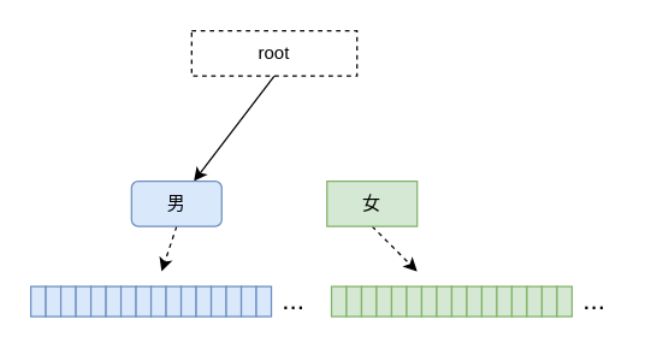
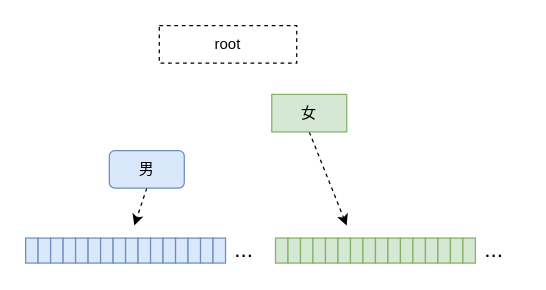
  <mxCell id="0" />
  <mxCell id="1" parent="0" />
- <mxCell id="2" style="rounded=0;orthogonalLoop=1;jettySize=auto;html=1;exitX=0.5;exitY=1;exitDx=0;exitDy=0;" parent="1" source="3" target="5" edge="1"><mxGeometry relative="1" as="geometry" /></mxCell>
  <mxCell id="3" value="root" style="rounded=0;whiteSpace=wrap;html=1;dashed=1;" parent="1" vertex="1"><mxGeometry x="127" y="20" width="110" height="30" as="geometry" /></mxCell>
  <mxCell id="4" style="edgeStyle=none;rounded=0;orthogonalLoop=1;jettySize=auto;html=1;exitX=0.5;exitY=1;exitDx=0;exitDy=0;dashed=1;" parent="1" source="5" edge="1"><mxGeometry relative="1" as="geometry"><mxPoint x="107" y="180" as="targetPoint" /></mxGeometry></mxCell>
  <mxCell id="5" value="男" style="whiteSpace=wrap;html=1;fillColor=#dae8fc;strokeColor=#6c8ebf;rounded=1;" parent="1" vertex="1"><mxGeometry x="87" y="120" width="60" height="30" as="geometry" /></mxCell>
  <mxCell id="6" style="edgeStyle=none;rounded=0;orthogonalLoop=1;jettySize=auto;html=1;exitX=0.5;exitY=1;exitDx=0;exitDy=0;dashed=1;" parent="1" source="7" edge="1"><mxGeometry relative="1" as="geometry"><mxPoint x="277" y="180" as="targetPoint" /></mxGeometry></mxCell>
- <mxCell id="7" value="女" style="rounded=0;whiteSpace=wrap;html=1;fillColor=#d5e8d4;strokeColor=#82b366;" parent="1" vertex="1"><mxGeometry x="217" y="120" width="60" height="30" as="geometry" /></mxCell>
+ <mxCell id="7" value="女" style="rounded=0;whiteSpace=wrap;html=1;fillColor=#d5e8d4;strokeColor=#82b366;" parent="1" vertex="1"><mxGeometry x="217" y="75" width="60" height="30" as="geometry" /></mxCell>
  <mxCell id="8" value="" style="rounded=0;whiteSpace=wrap;html=1;fillColor=#dae8fc;strokeColor=#6c8ebf;" parent="1" vertex="1"><mxGeometry x="20" y="190" width="10" height="20" as="geometry" /></mxCell>
  <mxCell id="9" value="" style="rounded=0;whiteSpace=wrap;html=1;fillColor=#dae8fc;strokeColor=#6c8ebf;" parent="1" vertex="1"><mxGeometry x="30" y="190" width="10" height="20" as="geometry" /></mxCell>
  <mxCell id="10" value="" style="rounded=0;whiteSpace=wrap;html=1;fillColor=#dae8fc;strokeColor=#6c8ebf;" parent="1" vertex="1"><mxGeometry x="40" y="190" width="10" height="20" as="geometry" /></mxCell>
  <mxCell id="11" value="" style="rounded=0;whiteSpace=wrap;html=1;fillColor=#dae8fc;strokeColor=#6c8ebf;" parent="1" vertex="1"><mxGeometry x="50" y="190" width="10" height="20" as="geometry" /></mxCell>
  <mxCell id="12" value="" style="rounded=0;whiteSpace=wrap;html=1;fillColor=#dae8fc;strokeColor=#6c8ebf;" parent="1" vertex="1"><mxGeometry x="60" y="190" width="10" height="20" as="geometry" /></mxCell>
  <mxCell id="13" value="" style="rounded=0;whiteSpace=wrap;html=1;fillColor=#dae8fc;strokeColor=#6c8ebf;" parent="1" vertex="1"><mxGeometry x="70" y="190" width="10" height="20" as="geometry" /></mxCell>
  <mxCell id="14" value="" style="rounded=0;whiteSpace=wrap;html=1;fillColor=#dae8fc;strokeColor=#6c8ebf;" parent="1" vertex="1"><mxGeometry x="80" y="190" width="10" height="20" as="geometry" /></mxCell>
  <mxCell id="15" value="" style="rounded=0;whiteSpace=wrap;html=1;fillColor=#dae8fc;strokeColor=#6c8ebf;" parent="1" vertex="1"><mxGeometry x="90" y="190" width="10" height="20" as="geometry" /></mxCell>
  <mxCell id="16" value="" style="rounded=0;whiteSpace=wrap;html=1;fillColor=#dae8fc;strokeColor=#6c8ebf;" parent="1" vertex="1"><mxGeometry x="100" y="190" width="10" height="20" as="geometry" /></mxCell>
  <mxCell id="17" value="" style="rounded=0;whiteSpace=wrap;html=1;fillColor=#dae8fc;strokeColor=#6c8ebf;" parent="1" vertex="1"><mxGeometry x="110" y="190" width="10" height="20" as="geometry" /></mxCell>
  <mxCell id="18" value="" style="rounded=0;whiteSpace=wrap;html=1;fillColor=#dae8fc;strokeColor=#6c8ebf;" parent="1" vertex="1"><mxGeometry x="120" y="190" width="10" height="20" as="geometry" /></mxCell>
  <mxCell id="19" value="" style="rounded=0;whiteSpace=wrap;html=1;fillColor=#dae8fc;strokeColor=#6c8ebf;" parent="1" vertex="1"><mxGeometry x="130" y="190" width="10" height="20" as="geometry" /></mxCell>
  <mxCell id="20" value="" style="rounded=0;whiteSpace=wrap;html=1;fillColor=#dae8fc;strokeColor=#6c8ebf;" parent="1" vertex="1"><mxGeometry x="140" y="190" width="10" height="20" as="geometry" /></mxCell>
  <mxCell id="21" value="" style="rounded=0;whiteSpace=wrap;html=1;fillColor=#dae8fc;strokeColor=#6c8ebf;" parent="1" vertex="1"><mxGeometry x="150" y="190" width="10" height="20" as="geometry" /></mxCell>
  <mxCell id="22" value="" style="rounded=0;whiteSpace=wrap;html=1;fillColor=#dae8fc;strokeColor=#6c8ebf;" parent="1" vertex="1"><mxGeometry x="160" y="190" width="10" height="20" as="geometry" /></mxCell>
  <mxCell id="23" value="" style="rounded=0;whiteSpace=wrap;html=1;fillColor=#dae8fc;strokeColor=#6c8ebf;" parent="1" vertex="1"><mxGeometry x="170" y="190" width="10" height="20" as="geometry" /></mxCell>
  <mxCell id="24" value="&lt;font style=&quot;font-size: 18px&quot;&gt;...&lt;/font&gt;" style="text;html=1;strokeColor=none;fillColor=none;align=center;verticalAlign=middle;whiteSpace=wrap;rounded=0;" parent="1" vertex="1"><mxGeometry x="175" y="190" width="40" height="20" as="geometry" /></mxCell>
  <mxCell id="25" value="" style="rounded=0;whiteSpace=wrap;html=1;fillColor=#d5e8d4;strokeColor=#82b366;" parent="1" vertex="1"><mxGeometry x="220" y="190" width="10" height="20" as="geometry" /></mxCell>
  <mxCell id="26" value="" style="rounded=0;whiteSpace=wrap;html=1;fillColor=#d5e8d4;strokeColor=#82b366;" parent="1" vertex="1"><mxGeometry x="230" y="190" width="10" height="20" as="geometry" /></mxCell>
  <mxCell id="27" value="" style="rounded=0;whiteSpace=wrap;html=1;fillColor=#d5e8d4;strokeColor=#82b366;" parent="1" vertex="1"><mxGeometry x="240" y="190" width="10" height="20" as="geometry" /></mxCell>
  <mxCell id="28" value="" style="rounded=0;whiteSpace=wrap;html=1;fillColor=#d5e8d4;strokeColor=#82b366;" parent="1" vertex="1"><mxGeometry x="250" y="190" width="10" height="20" as="geometry" /></mxCell>
  <mxCell id="29" value="" style="rounded=0;whiteSpace=wrap;html=1;fillColor=#d5e8d4;strokeColor=#82b366;" parent="1" vertex="1"><mxGeometry x="260" y="190" width="10" height="20" as="geometry" /></mxCell>
  <mxCell id="30" value="" style="rounded=0;whiteSpace=wrap;html=1;fillColor=#d5e8d4;strokeColor=#82b366;" parent="1" vertex="1"><mxGeometry x="270" y="190" width="10" height="20" as="geometry" /></mxCell>
  <mxCell id="31" value="" style="rounded=0;whiteSpace=wrap;html=1;fillColor=#d5e8d4;strokeColor=#82b366;" parent="1" vertex="1"><mxGeometry x="280" y="190" width="10" height="20" as="geometry" /></mxCell>
  <mxCell id="32" value="" style="rounded=0;whiteSpace=wrap;html=1;fillColor=#d5e8d4;strokeColor=#82b366;" parent="1" vertex="1"><mxGeometry x="290" y="190" width="10" height="20" as="geometry" /></mxCell>
  <mxCell id="33" value="" style="rounded=0;whiteSpace=wrap;html=1;fillColor=#d5e8d4;strokeColor=#82b366;" parent="1" vertex="1"><mxGeometry x="300" y="190" width="10" height="20" as="geometry" /></mxCell>
  <mxCell id="34" value="" style="rounded=0;whiteSpace=wrap;html=1;fillColor=#d5e8d4;strokeColor=#82b366;" parent="1" vertex="1"><mxGeometry x="310" y="190" width="10" height="20" as="geometry" /></mxCell>
  <mxCell id="35" value="" style="rounded=0;whiteSpace=wrap;html=1;fillColor=#d5e8d4;strokeColor=#82b366;" parent="1" vertex="1"><mxGeometry x="320" y="190" width="10" height="20" as="geometry" /></mxCell>
  <mxCell id="36" value="" style="rounded=0;whiteSpace=wrap;html=1;fillColor=#d5e8d4;strokeColor=#82b366;" parent="1" vertex="1"><mxGeometry x="330" y="190" width="10" height="20" as="geometry" /></mxCell>
  <mxCell id="37" value="" style="rounded=0;whiteSpace=wrap;html=1;fillColor=#d5e8d4;strokeColor=#82b366;" parent="1" vertex="1"><mxGeometry x="340" y="190" width="10" height="20" as="geometry" /></mxCell>
  <mxCell id="38" value="" style="rounded=0;whiteSpace=wrap;html=1;fillColor=#d5e8d4;strokeColor=#82b366;" parent="1" vertex="1"><mxGeometry x="350" y="190" width="10" height="20" as="geometry" /></mxCell>
  <mxCell id="39" value="" style="rounded=0;whiteSpace=wrap;html=1;fillColor=#d5e8d4;strokeColor=#82b366;" parent="1" vertex="1"><mxGeometry x="360" y="190" width="10" height="20" as="geometry" /></mxCell>
  <mxCell id="40" value="" style="rounded=0;whiteSpace=wrap;html=1;fillColor=#d5e8d4;strokeColor=#82b366;" parent="1" vertex="1"><mxGeometry x="370" y="190" width="10" height="20" as="geometry" /></mxCell>
  <mxCell id="41" value="&lt;font style=&quot;font-size: 18px&quot;&gt;...&lt;/font&gt;" style="text;html=1;strokeColor=none;fillColor=none;align=center;verticalAlign=middle;whiteSpace=wrap;rounded=0;" parent="1" vertex="1"><mxGeometry x="375" y="190" width="40" height="20" as="geometry" /></mxCell>
